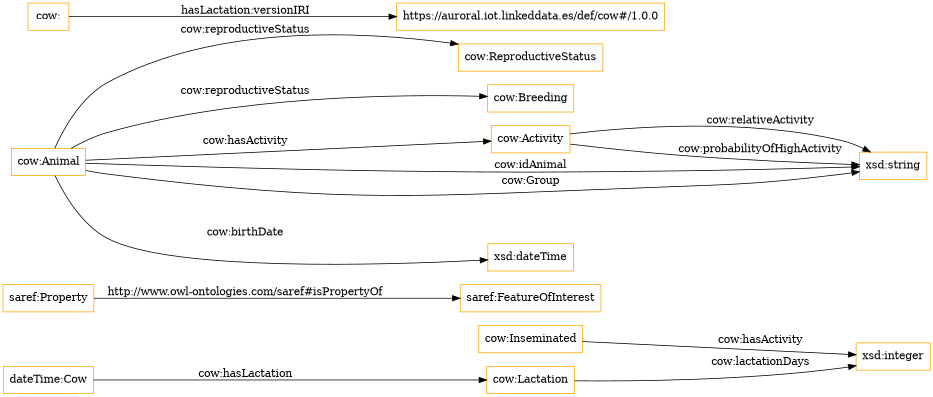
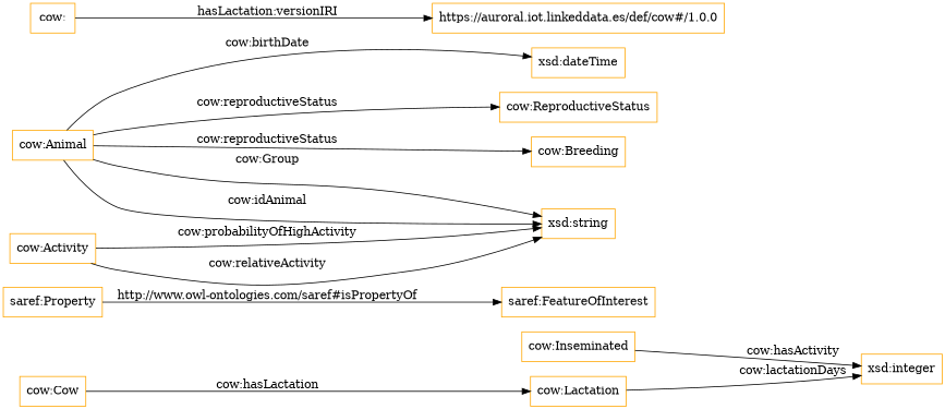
  digraph {
    rankdir=LR
    node [color=orange shape=rectangle]
    "cow:Lactation"
    "xsd:integer"
    "saref:Property"
    "saref:FeatureOfInterest"
-   "cow:Cow" [label="dateTime:Cow"]
+   "cow:Cow"
    "cow:Animal"
    "cow:ReproductiveStatus"
    "cow:Breeding"
    "cow:Activity"
    "xsd:string"
    "xsd:dateTime"
    "cow:Inseminated"
    "cow:"
    "https://auroral.iot.linkeddata.es/def/cow#/1.0.0"
    "cow:Lactation" -> "xsd:integer" [label="cow:lactationDays"]
    "saref:Property" -> "saref:FeatureOfInterest" [label="http://www.owl-ontologies.com/saref#isPropertyOf"]
    "cow:Cow" -> "cow:Lactation" [label="cow:hasLactation"]
    "cow:Animal" -> "cow:ReproductiveStatus" [label="cow:reproductiveStatus"]
    "cow:Animal" -> "cow:Breeding" [label="cow:reproductiveStatus"]
-   "cow:Animal" -> "cow:Activity" [label="cow:hasActivity"]
    "cow:Animal" -> "xsd:string" [label="cow:idAnimal"]
    "cow:Animal" -> "xsd:string" [label="cow:Group"]
    "cow:Animal" -> "xsd:dateTime" [label="cow:birthDate"]
    "cow:Activity" -> "xsd:string" [label="cow:relativeActivity"]
    "cow:Activity" -> "xsd:string" [label="cow:probabilityOfHighActivity"]
    "cow:Inseminated" -> "xsd:integer" [label="cow:hasActivity"]
    "cow:" -> "https://auroral.iot.linkeddata.es/def/cow#/1.0.0" [label="hasLactation:versionIRI"]
  }
